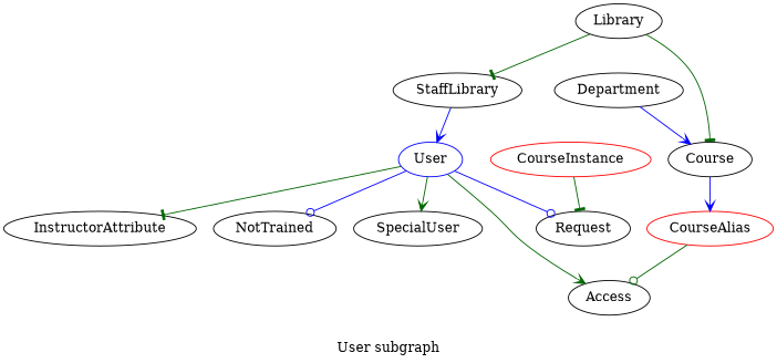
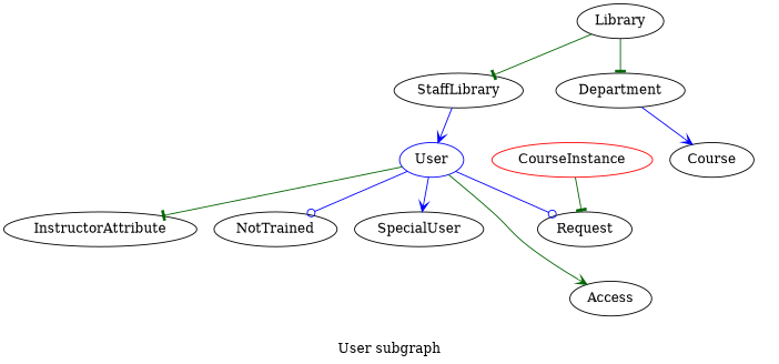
  digraph {
    fontname="DejaVu Serif"
    label="User subgraph"
    splines=true
    node [fontname="DejaVu Serif"]
    edge [arrowhead=vee arrowtail=none color=darkgreen fontname="DejaVu Serif"]
    User [color=blue]
    InstructorAttribute
    NotTrained
    SpecialUser
    Access
    Library
    StaffLibrary
    Department
    Course
-   CourseAlias [color=red]
    Request
    CourseInstance [color=red]
    subgraph sub_1 {
      User
      InstructorAttribute
      NotTrained
      SpecialUser
    }
    subgraph sub_2 {
      User
      Access
      Library
      StaffLibrary
      Department
      Course
-     CourseAlias
    }
    User -> InstructorAttribute [arrowhead=tee]
    User -> NotTrained [arrowhead=odot color=blue]
-   User -> SpecialUser
+   User -> SpecialUser [color=blue]
    User -> Access
    User -> Request [arrowhead=odot color=blue]
    Library -> StaffLibrary [arrowhead=tee]
-   Library -> Course [arrowhead=tee]
+   Library -> Department [arrowhead=tee]
    StaffLibrary -> User [color=blue]
    Department -> Course [color=blue]
-   Course -> CourseAlias [color=blue]
-   CourseAlias -> Access [arrowhead=odot]
    CourseInstance -> Request [arrowhead=tee]
  }
